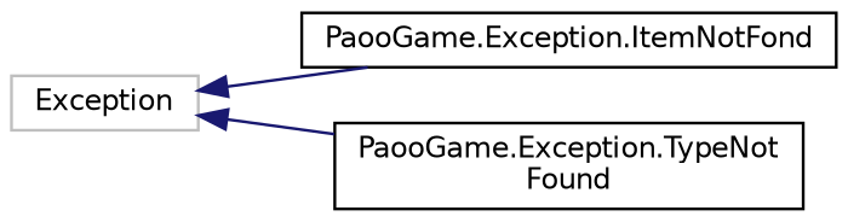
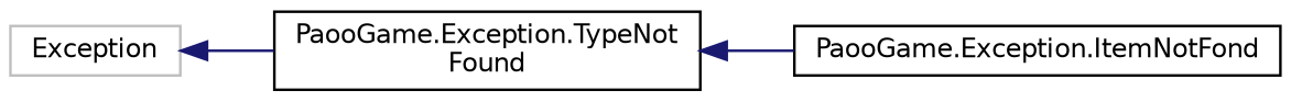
  digraph {
    rankdir=LR
    node [color=black fillcolor=white fontname=Helvetica fontsize=10 shape=record style=filled]
    edge [color=midnightblue dir=back fontname=Helvetica fontsize=10 labelfontname=Helvetica labelfontsize=10 style=solid]
    n1 [color=grey75 height=0.2 label=Exception width=0.4]
    n2 [height=0.2 label="PaooGame.Exception.ItemNotFond" width=0.4]
    n3 [height=0.2 label="PaooGame.Exception.TypeNot\lFound" width=0.4]
-   n1 -> n2
+   n3 -> n2
    n1 -> n3
  }
